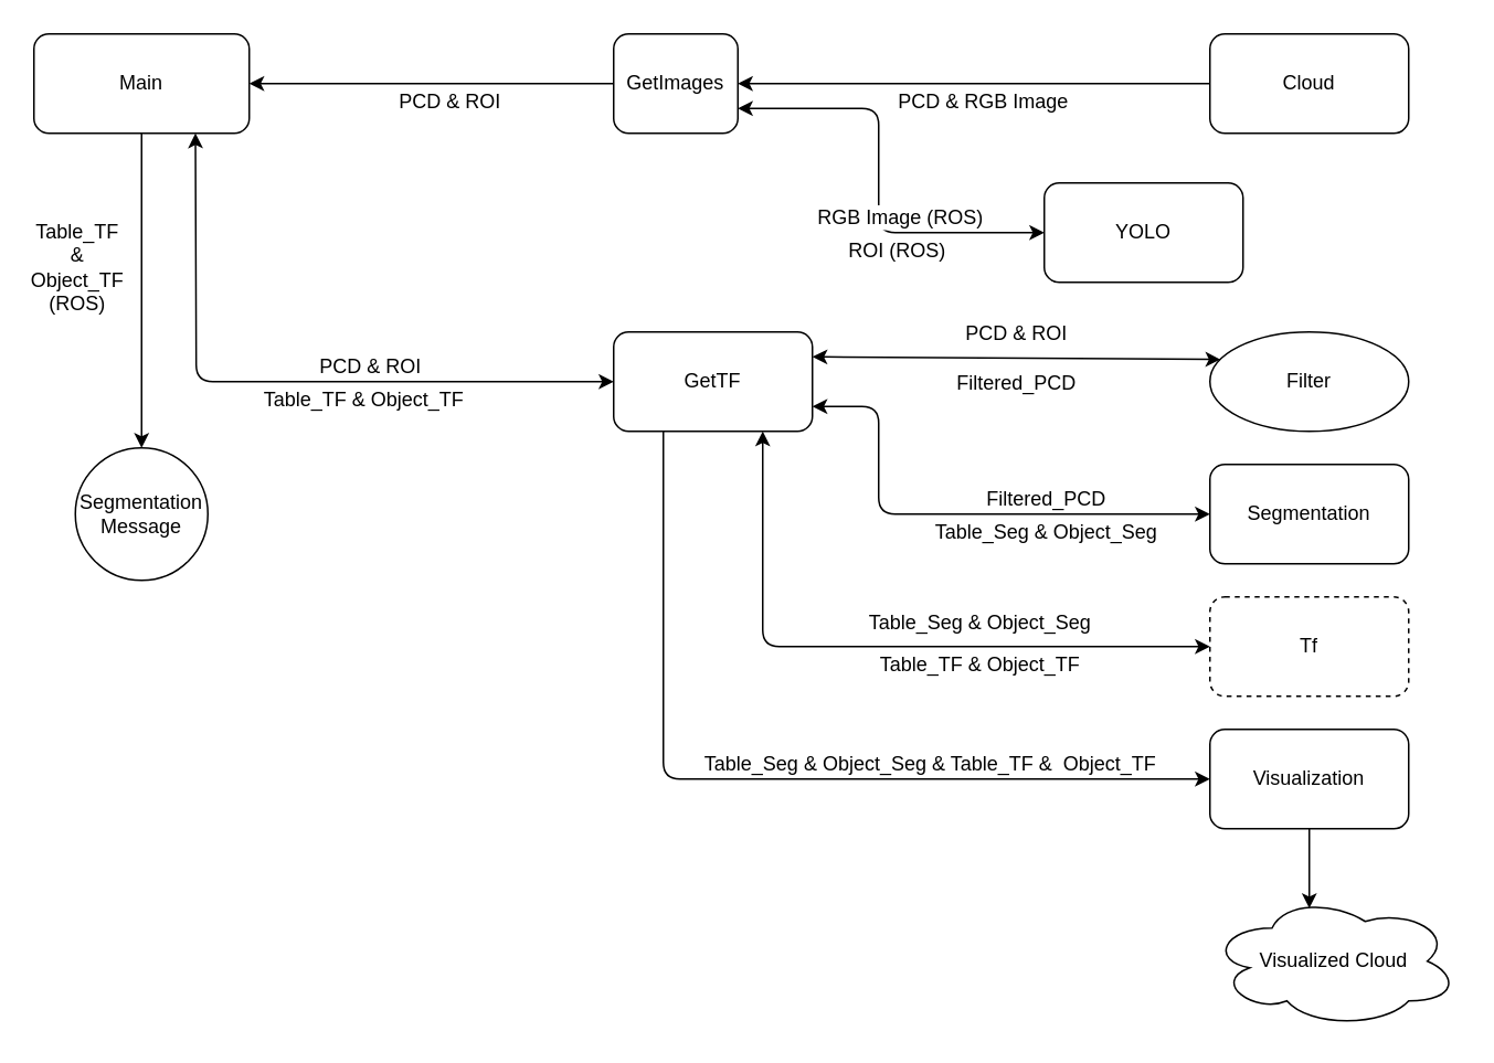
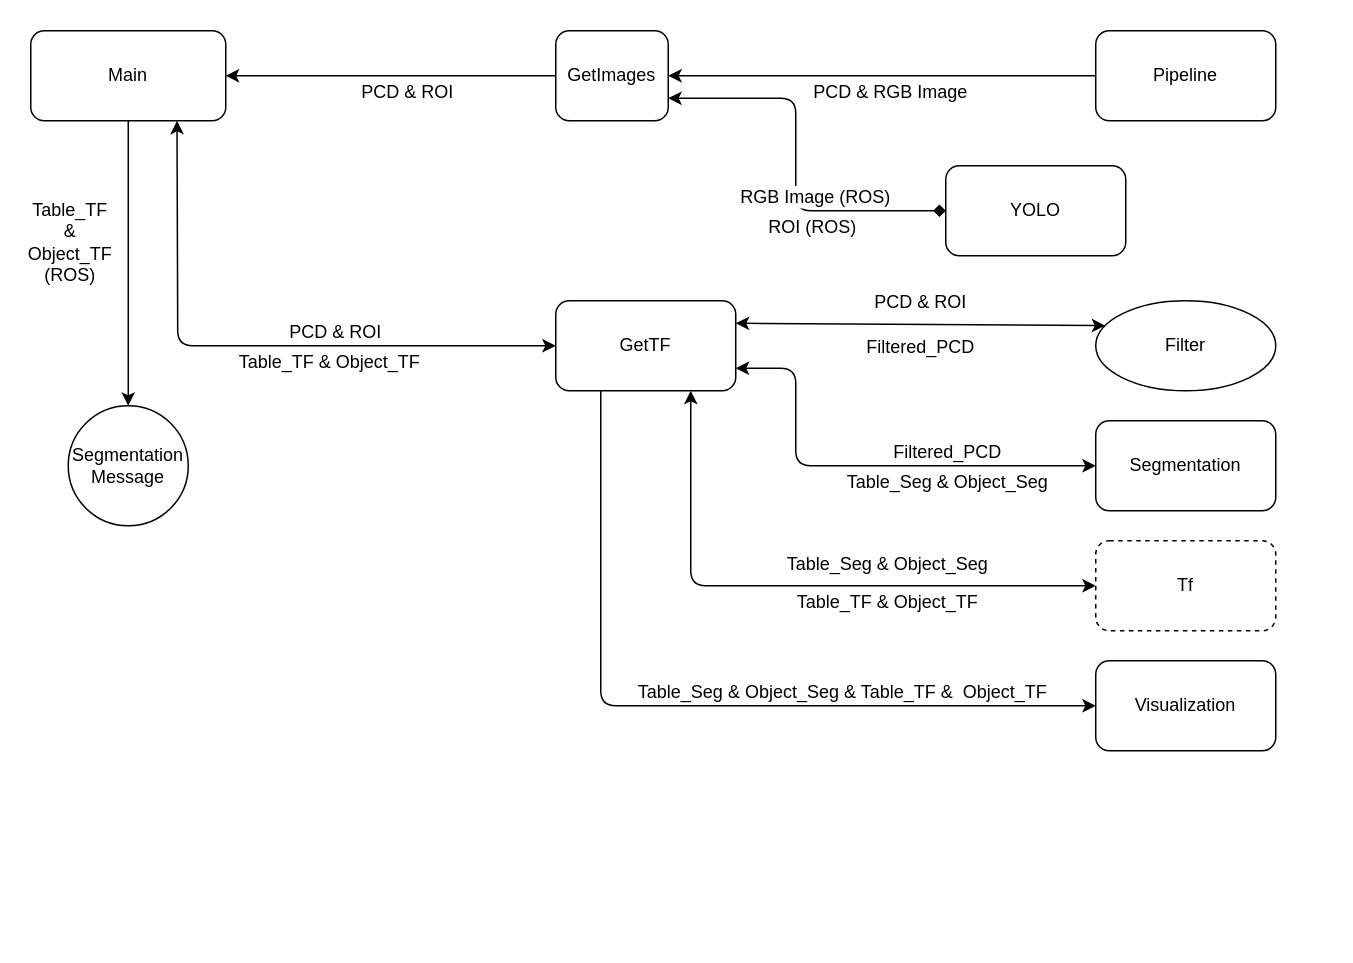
  <mxCell id="0" />
  <mxCell id="1" parent="0" />
  <mxCell id="2" value="Main" style="rounded=1;whiteSpace=wrap;html=1;" parent="1" vertex="1"><mxGeometry x="20" y="20" width="130" height="60" as="geometry" /></mxCell>
  <mxCell id="3" value="" style="edgeStyle=orthogonalEdgeStyle;rounded=0;orthogonalLoop=1;jettySize=auto;html=1;entryX=1;entryY=0.5;entryDx=0;entryDy=0;" parent="1" source="5" target="2" edge="1"><mxGeometry relative="1" as="geometry"><mxPoint x="290" y="50" as="targetPoint" /></mxGeometry></mxCell>
  <mxCell id="4" value="PCD &amp;amp; ROI" style="text;html=1;align=center;verticalAlign=middle;resizable=0;points=[];;labelBackgroundColor=#ffffff;" parent="3" vertex="1" connectable="0"><mxGeometry x="-0.082" y="4" relative="1" as="geometry"><mxPoint x="1" y="6" as="offset" /></mxGeometry></mxCell>
  <mxCell id="5" value="GetImages" style="rounded=1;whiteSpace=wrap;html=1;" parent="1" vertex="1"><mxGeometry x="370" y="20" width="75" height="60" as="geometry" /></mxCell>
  <mxCell id="6" style="edgeStyle=orthogonalEdgeStyle;rounded=0;orthogonalLoop=1;jettySize=auto;html=1;exitX=0;exitY=0.5;exitDx=0;exitDy=0;entryX=1;entryY=0.5;entryDx=0;entryDy=0;" parent="1" source="8" target="5" edge="1"><mxGeometry relative="1" as="geometry" /></mxCell>
  <mxCell id="7" value="PCD &amp;amp; RGB Image" style="text;html=1;align=center;verticalAlign=middle;resizable=0;points=[];;labelBackgroundColor=#ffffff;" parent="6" vertex="1" connectable="0"><mxGeometry x="-0.192" y="1" relative="1" as="geometry"><mxPoint x="-23" y="9" as="offset" /></mxGeometry></mxCell>
- <mxCell id="8" value="Cloud" style="rounded=1;whiteSpace=wrap;html=1;" parent="1" vertex="1"><mxGeometry x="730" y="20" width="120" height="60" as="geometry" /></mxCell>
+ <mxCell id="8" value="Pipeline" style="rounded=1;whiteSpace=wrap;html=1;" parent="1" vertex="1"><mxGeometry x="730" y="20" width="120" height="60" as="geometry" /></mxCell>
  <mxCell id="9" value="YOLO" style="rounded=1;whiteSpace=wrap;html=1;" parent="1" vertex="1"><mxGeometry x="630" y="110" width="120" height="60" as="geometry" /></mxCell>
- <mxCell id="10" value="" style="endArrow=classic;startArrow=classic;html=1;entryX=0;entryY=0.5;entryDx=0;entryDy=0;exitX=1;exitY=0.75;exitDx=0;exitDy=0;" parent="1" source="5" target="9" edge="1"><mxGeometry width="50" height="50" relative="1" as="geometry"><mxPoint x="30" y="240" as="sourcePoint" /><mxPoint x="80" y="190" as="targetPoint" /><Array as="points"><mxPoint x="530" y="65" /><mxPoint x="530" y="140" /></Array></mxGeometry></mxCell>
+ <mxCell id="10" value="" style="endArrow=diamond;startArrow=classic;html=1;entryX=0;entryY=0.5;entryDx=0;entryDy=0;exitX=1;exitY=0.75;exitDx=0;exitDy=0;" parent="1" source="5" target="9" edge="1"><mxGeometry width="50" height="50" relative="1" as="geometry"><mxPoint x="30" y="240" as="sourcePoint" /><mxPoint x="80" y="190" as="targetPoint" /><Array as="points"><mxPoint x="530" y="65" /><mxPoint x="530" y="140" /></Array></mxGeometry></mxCell>
  <mxCell id="11" value="RGB Image (ROS)" style="text;html=1;align=center;verticalAlign=middle;resizable=0;points=[];;labelBackgroundColor=#ffffff;" parent="10" vertex="1" connectable="0"><mxGeometry x="0.335" relative="1" as="geometry"><mxPoint x="-2" y="-10" as="offset" /></mxGeometry></mxCell>
  <mxCell id="12" value="ROI (ROS)" style="text;html=1;align=center;verticalAlign=middle;resizable=0;points=[];;labelBackgroundColor=#ffffff;" parent="10" vertex="1" connectable="0"><mxGeometry x="0.391" y="-1" relative="1" as="geometry"><mxPoint x="-11" y="9" as="offset" /></mxGeometry></mxCell>
  <mxCell id="13" value="GetTF" style="rounded=1;whiteSpace=wrap;html=1;" parent="1" vertex="1"><mxGeometry x="370" y="200" width="120" height="60" as="geometry" /></mxCell>
  <mxCell id="14" value="Filter" style="ellipse;whiteSpace=wrap;html=1;" parent="1" vertex="1"><mxGeometry x="730" y="200" width="120" height="60" as="geometry" /></mxCell>
  <mxCell id="15" value="Segmentation" style="rounded=1;whiteSpace=wrap;html=1;" parent="1" vertex="1"><mxGeometry x="730" y="280" width="120" height="60" as="geometry" /></mxCell>
  <mxCell id="16" value="Tf" style="rounded=1;whiteSpace=wrap;html=1;dashed=1;" parent="1" vertex="1"><mxGeometry x="730" y="360" width="120" height="60" as="geometry" /></mxCell>
- <mxCell id="17" style="edgeStyle=orthogonalEdgeStyle;rounded=0;orthogonalLoop=1;jettySize=auto;html=1;exitX=0.5;exitY=1;exitDx=0;exitDy=0;entryX=0.4;entryY=0.1;entryDx=0;entryDy=0;entryPerimeter=0;" parent="1" source="18" target="37" edge="1"><mxGeometry relative="1" as="geometry"><mxPoint x="809" y="546" as="targetPoint" /></mxGeometry></mxCell>
  <mxCell id="18" value="Visualization" style="rounded=1;whiteSpace=wrap;html=1;" parent="1" vertex="1"><mxGeometry x="730" y="440" width="120" height="60" as="geometry" /></mxCell>
  <mxCell id="19" value="" style="endArrow=classic;startArrow=classic;html=1;entryX=0;entryY=0.25;entryDx=0;entryDy=0;exitX=1;exitY=0.25;exitDx=0;exitDy=0;" parent="1" source="13" target="14" edge="1"><mxGeometry width="50" height="50" relative="1" as="geometry"><mxPoint x="30" y="570" as="sourcePoint" /><mxPoint x="80" y="520" as="targetPoint" /></mxGeometry></mxCell>
  <mxCell id="20" value="PCD &amp;amp; ROI" style="text;html=1;align=center;verticalAlign=middle;resizable=0;points=[];;labelBackgroundColor=#ffffff;" parent="19" vertex="1" connectable="0"><mxGeometry x="-0.2" y="-3" relative="1" as="geometry"><mxPoint x="24" y="-18" as="offset" /></mxGeometry></mxCell>
  <mxCell id="21" value="Filtered_PCD" style="text;html=1;align=center;verticalAlign=middle;resizable=0;points=[];;labelBackgroundColor=#ffffff;" parent="19" vertex="1" connectable="0"><mxGeometry x="0.075" y="-2" relative="1" as="geometry"><mxPoint x="-9" y="13" as="offset" /></mxGeometry></mxCell>
  <mxCell id="22" value="" style="endArrow=classic;startArrow=classic;html=1;entryX=0.75;entryY=1;entryDx=0;entryDy=0;exitX=0;exitY=0.5;exitDx=0;exitDy=0;" parent="1" source="13" target="2" edge="1"><mxGeometry width="50" height="50" relative="1" as="geometry"><mxPoint x="30" y="570" as="sourcePoint" /><mxPoint x="80" y="520" as="targetPoint" /><Array as="points"><mxPoint x="118" y="230" /></Array></mxGeometry></mxCell>
  <mxCell id="23" value="PCD &amp;amp; ROI" style="text;html=1;align=center;verticalAlign=middle;resizable=0;points=[];;labelBackgroundColor=#ffffff;" parent="22" vertex="1" connectable="0"><mxGeometry x="-0.158" y="-1" relative="1" as="geometry"><mxPoint x="21" y="-9" as="offset" /></mxGeometry></mxCell>
  <mxCell id="24" value="Table_TF &amp;amp; Object_TF" style="text;html=1;align=center;verticalAlign=middle;resizable=0;points=[];;labelBackgroundColor=#ffffff;" parent="22" vertex="1" connectable="0"><mxGeometry x="-0.428" y="2" relative="1" as="geometry"><mxPoint x="-37" y="8" as="offset" /></mxGeometry></mxCell>
  <mxCell id="25" value="" style="endArrow=classic;startArrow=classic;html=1;entryX=0;entryY=0.5;entryDx=0;entryDy=0;exitX=1;exitY=0.75;exitDx=0;exitDy=0;" parent="1" source="13" target="15" edge="1"><mxGeometry width="50" height="50" relative="1" as="geometry"><mxPoint x="30" y="570" as="sourcePoint" /><mxPoint x="80" y="520" as="targetPoint" /><Array as="points"><mxPoint x="530" y="245" /><mxPoint x="530" y="310" /></Array></mxGeometry></mxCell>
  <mxCell id="26" value="Filtered_PCD" style="text;html=1;align=center;verticalAlign=middle;resizable=0;points=[];;labelBackgroundColor=#ffffff;" parent="25" vertex="1" connectable="0"><mxGeometry x="0.449" y="1" relative="1" as="geometry"><mxPoint x="-16" y="-9" as="offset" /></mxGeometry></mxCell>
  <mxCell id="27" value="Table_Seg &amp;amp; Object_Seg" style="text;html=1;align=center;verticalAlign=middle;resizable=0;points=[];;labelBackgroundColor=#ffffff;" parent="25" vertex="1" connectable="0"><mxGeometry x="0.574" y="-3" relative="1" as="geometry"><mxPoint x="-35" y="7" as="offset" /></mxGeometry></mxCell>
  <mxCell id="28" value="" style="endArrow=classic;startArrow=classic;html=1;entryX=0;entryY=0.5;entryDx=0;entryDy=0;exitX=0.75;exitY=1;exitDx=0;exitDy=0;" parent="1" source="13" target="16" edge="1"><mxGeometry width="50" height="50" relative="1" as="geometry"><mxPoint x="30" y="570" as="sourcePoint" /><mxPoint x="80" y="520" as="targetPoint" /><Array as="points"><mxPoint x="460" y="390" /></Array></mxGeometry></mxCell>
  <mxCell id="29" value="Table_Seg &amp;amp; Object_Seg" style="text;html=1;align=center;verticalAlign=middle;resizable=0;points=[];;labelBackgroundColor=#ffffff;" parent="28" vertex="1" connectable="0"><mxGeometry x="0.26" y="2" relative="1" as="geometry"><mxPoint x="8" y="-13" as="offset" /></mxGeometry></mxCell>
  <mxCell id="30" value="Table_TF &amp;amp; Object_TF" style="text;html=1;align=center;verticalAlign=middle;resizable=0;points=[];;labelBackgroundColor=#ffffff;" parent="28" vertex="1" connectable="0"><mxGeometry x="0.37" relative="1" as="geometry"><mxPoint x="-14" y="10" as="offset" /></mxGeometry></mxCell>
  <mxCell id="31" value="" style="endArrow=classic;html=1;exitX=0.5;exitY=1;exitDx=0;exitDy=0;" parent="1" source="32" edge="1"><mxGeometry width="50" height="50" relative="1" as="geometry"><mxPoint x="30" y="570" as="sourcePoint" /><mxPoint x="85" y="330" as="targetPoint" /></mxGeometry></mxCell>
  <mxCell id="32" value="Segmentation Message" style="ellipse;whiteSpace=wrap;html=1;aspect=fixed;" parent="1" vertex="1"><mxGeometry x="45" y="270" width="80" height="80" as="geometry" /></mxCell>
  <mxCell id="33" value="" style="endArrow=classic;html=1;exitX=0.5;exitY=1;exitDx=0;exitDy=0;" parent="1" source="2" target="32" edge="1"><mxGeometry width="50" height="50" relative="1" as="geometry"><mxPoint x="85" y="80" as="sourcePoint" /><mxPoint x="85" y="330" as="targetPoint" /></mxGeometry></mxCell>
  <mxCell id="34" value="&lt;div&gt;Table_TF &lt;br&gt;&lt;/div&gt;&lt;div&gt;&amp;amp; &lt;br&gt;&lt;/div&gt;&lt;div&gt;Object_TF&lt;/div&gt;&lt;div&gt;(ROS)&lt;br&gt;&lt;/div&gt;" style="text;html=1;align=center;verticalAlign=middle;resizable=0;points=[];;labelBackgroundColor=#ffffff;" parent="33" vertex="1" connectable="0"><mxGeometry x="0.083" relative="1" as="geometry"><mxPoint x="-40" y="-23.0" as="offset" /></mxGeometry></mxCell>
  <mxCell id="35" value="" style="endArrow=classic;html=1;exitX=0.25;exitY=1;exitDx=0;exitDy=0;entryX=0;entryY=0.5;entryDx=0;entryDy=0;" parent="1" source="13" target="18" edge="1"><mxGeometry width="50" height="50" relative="1" as="geometry"><mxPoint x="20" y="570" as="sourcePoint" /><mxPoint x="70" y="520" as="targetPoint" /><Array as="points"><mxPoint x="400" y="470" /></Array></mxGeometry></mxCell>
  <mxCell id="36" value="Table_Seg &amp;amp; Object_Seg &amp;amp; Table_TF &amp;amp;&amp;nbsp; Object_TF" style="text;html=1;align=center;verticalAlign=middle;resizable=0;points=[];;labelBackgroundColor=#ffffff;" parent="35" vertex="1" connectable="0"><mxGeometry x="-0.23" y="99" relative="1" as="geometry"><mxPoint x="61" y="-8" as="offset" /></mxGeometry></mxCell>
- <mxCell id="37" value="Visualized Cloud" style="ellipse;shape=cloud;whiteSpace=wrap;html=1;" parent="1" vertex="1"><mxGeometry x="730" y="540" width="150" height="80" as="geometry" /></mxCell>
